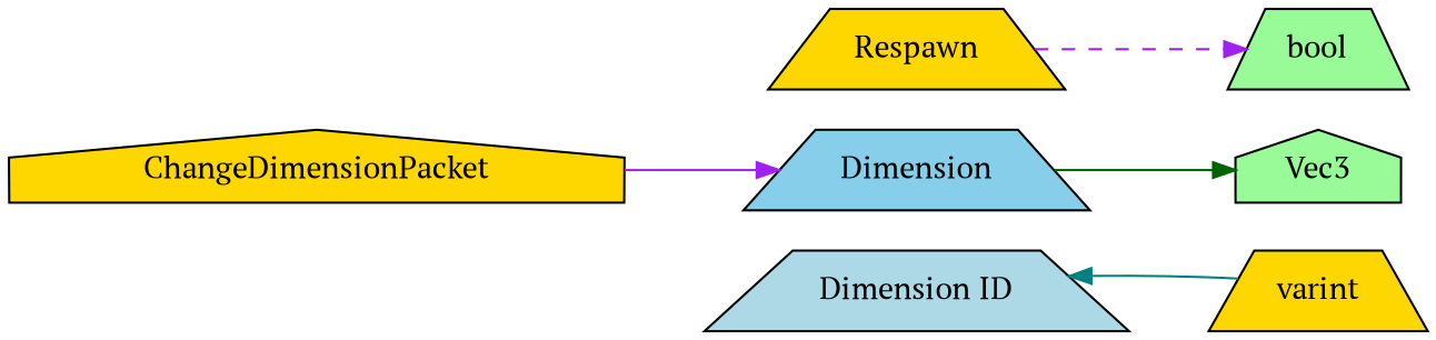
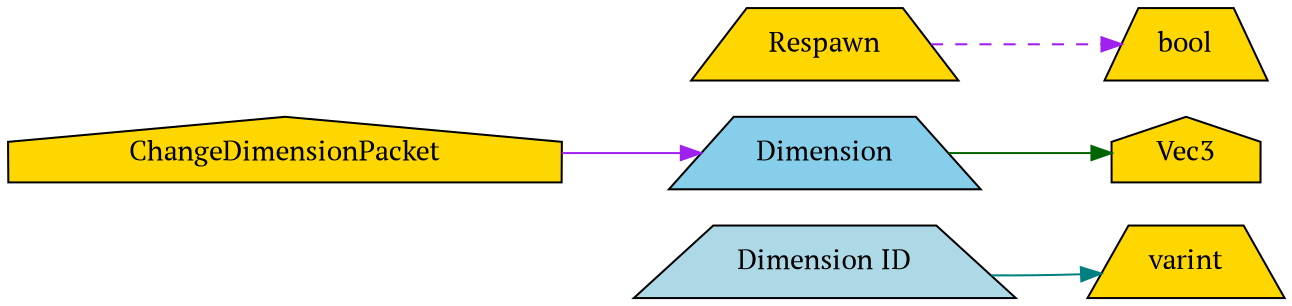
  digraph {
    fontname="PT Serif"
    rankdir=LR
    node [fillcolor=gold fontname="PT Serif" shape=trapezium style=filled]
    edge [color=purple fontname="PT Serif" style=solid]
    n1 [label=varint]
-   n2 [fillcolor=palegreen label=Vec3 shape=house]
-   n3 [fillcolor=palegreen label=bool]
+   n2 [label=Vec3 shape=house]
+   n3 [label=bool]
    n4 [label=ChangeDimensionPacket shape=house]
    n5 [fillcolor=skyblue label=Dimension]
    n6 [fillcolor=lightblue label="Dimension ID"]
    n7 [label=Respawn]
    subgraph sub_1 {
      rank=max
      n1
      n2
      n3
    }
    n4 -> n5
    n5 -> n2 [color=darkgreen]
-   n1 -> n6 [color=teal]
+   n6 -> n1 [color=teal]
    n7 -> n3 [style=dashed]
  }
